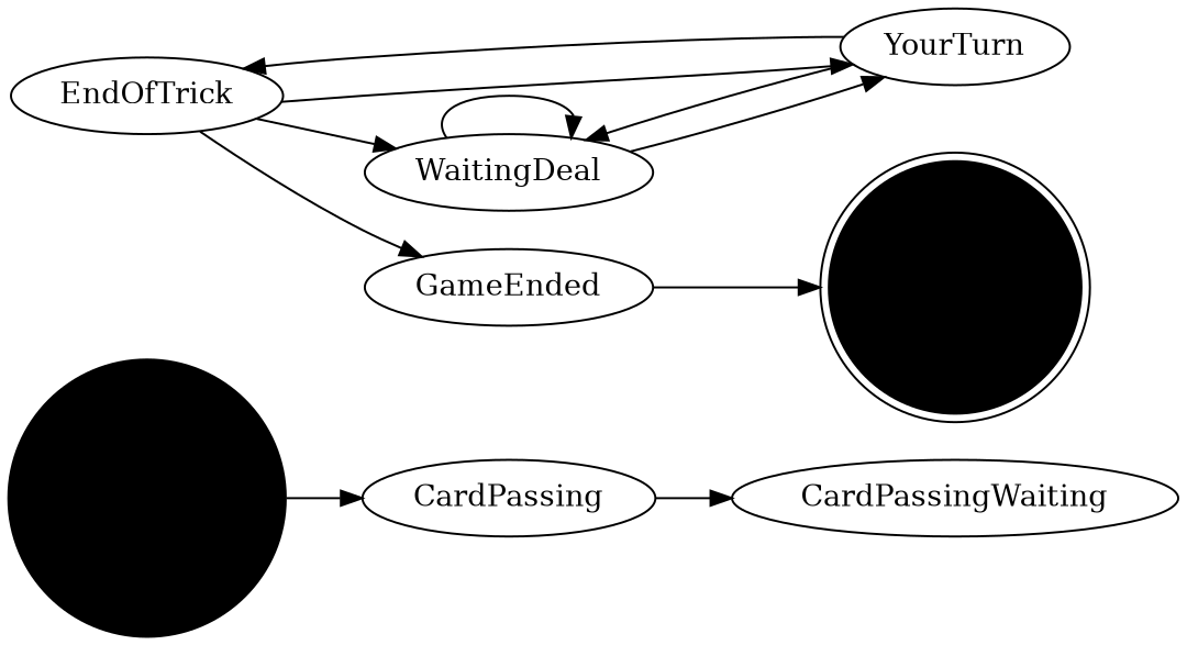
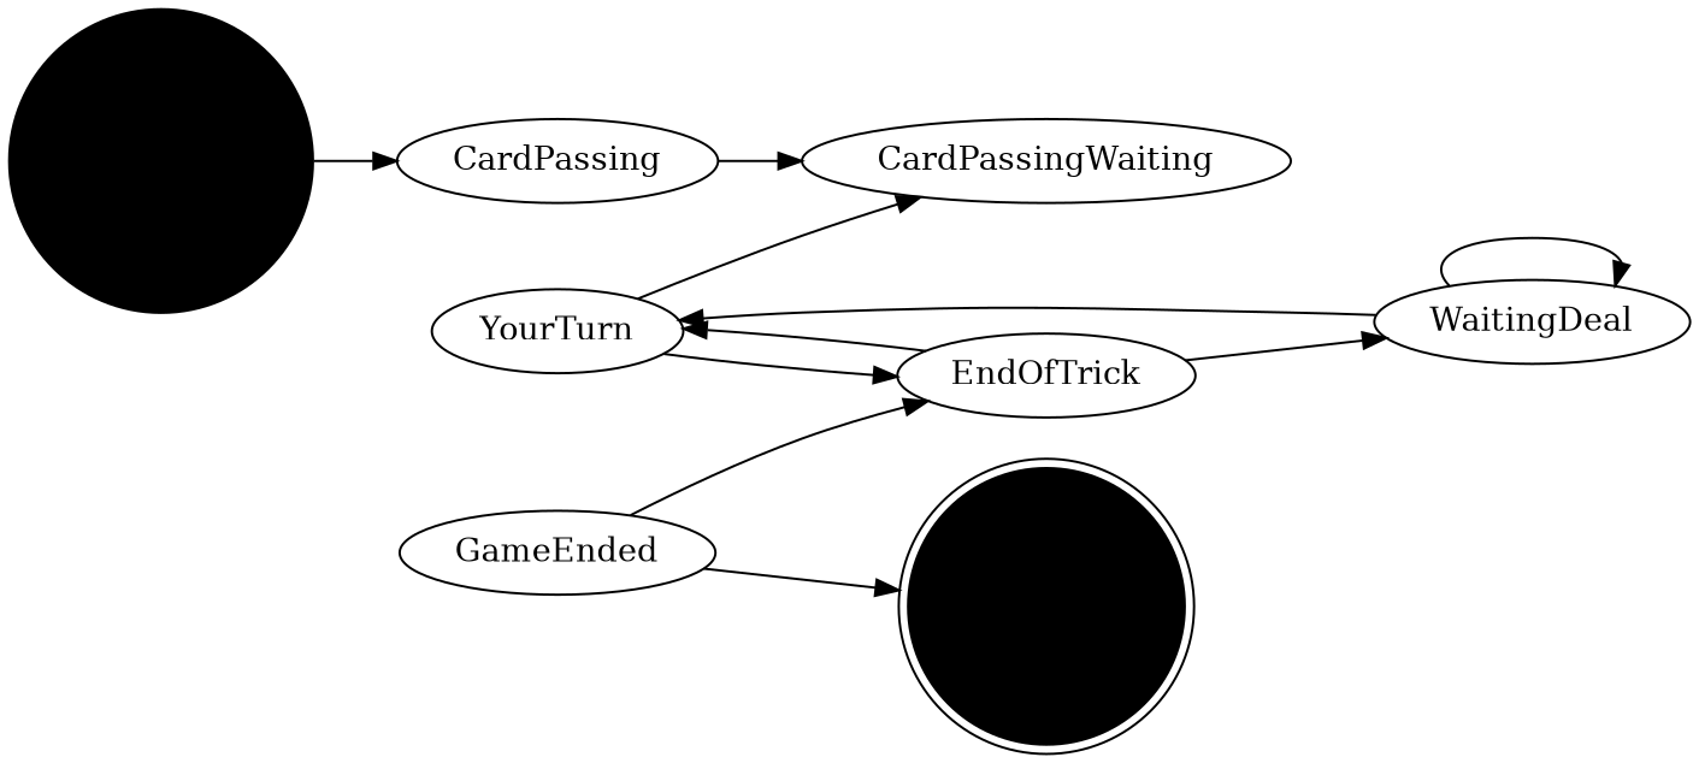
  digraph {
    rankdir=LR
    start_node [fillcolor=black shape=circle style=filled width=0.2]
    CardPassing
    CardPassingWaiting
    end_node [fillcolor=black shape=doublecircle style=filled width=0.2]
    WaitingDeal
    YourTurn
    EndOfTrick
    GameEnded
    start_node -> CardPassing
    CardPassing -> CardPassingWaiting
    WaitingDeal -> WaitingDeal
    WaitingDeal -> YourTurn
-   YourTurn -> WaitingDeal
+   YourTurn -> CardPassingWaiting
    YourTurn -> EndOfTrick
    EndOfTrick -> WaitingDeal
    EndOfTrick -> YourTurn
-   EndOfTrick -> GameEnded
+   GameEnded -> EndOfTrick
    GameEnded -> end_node
  }
